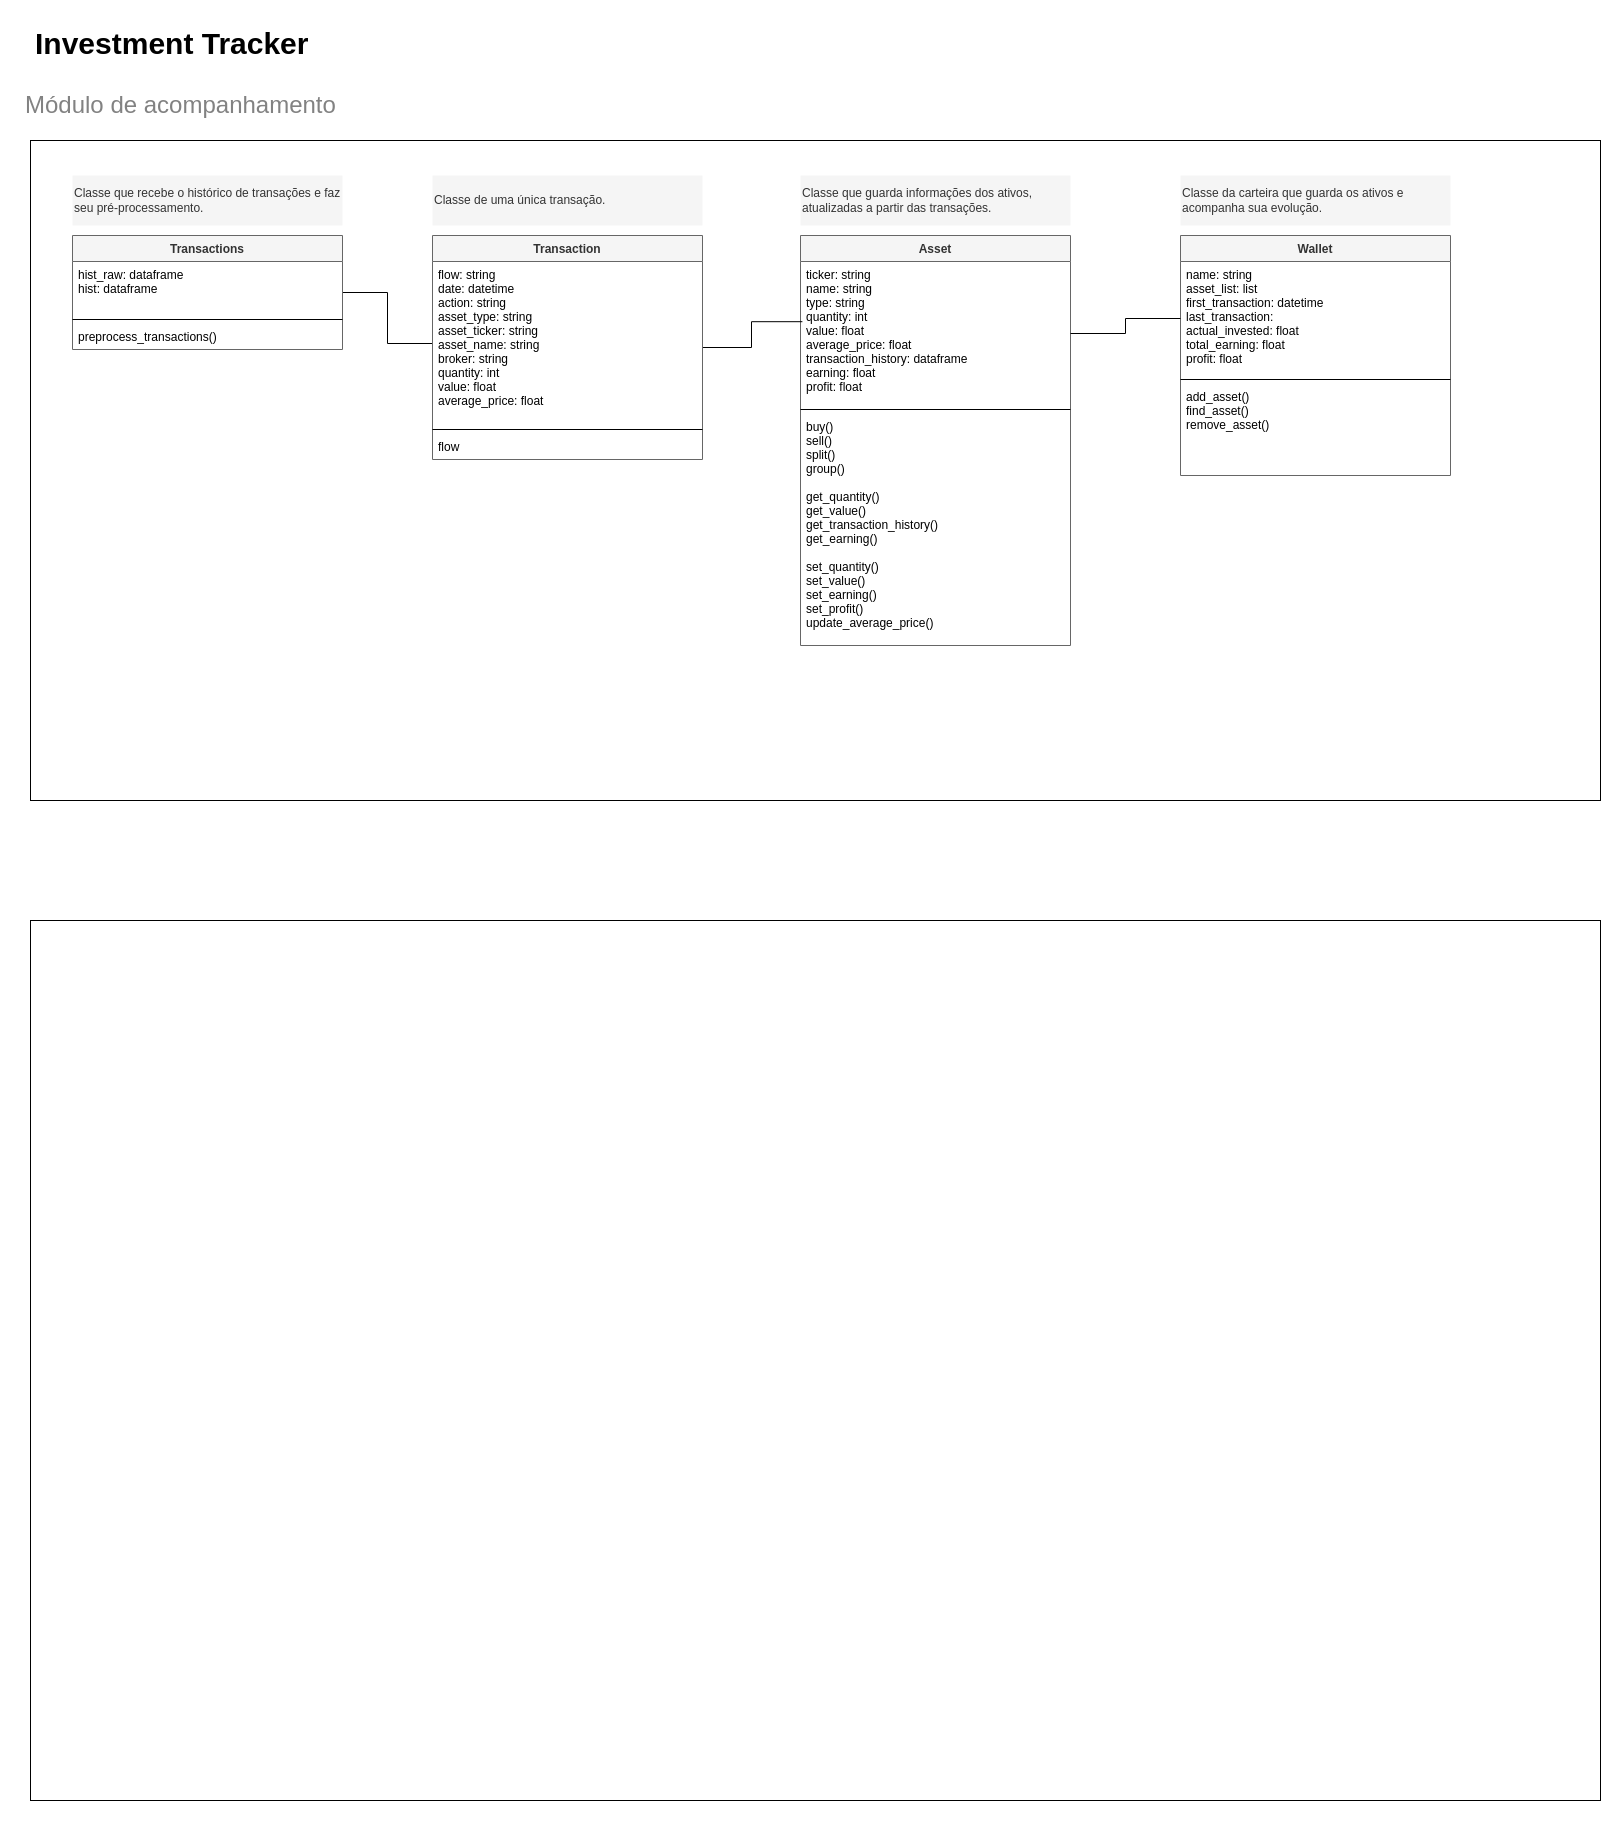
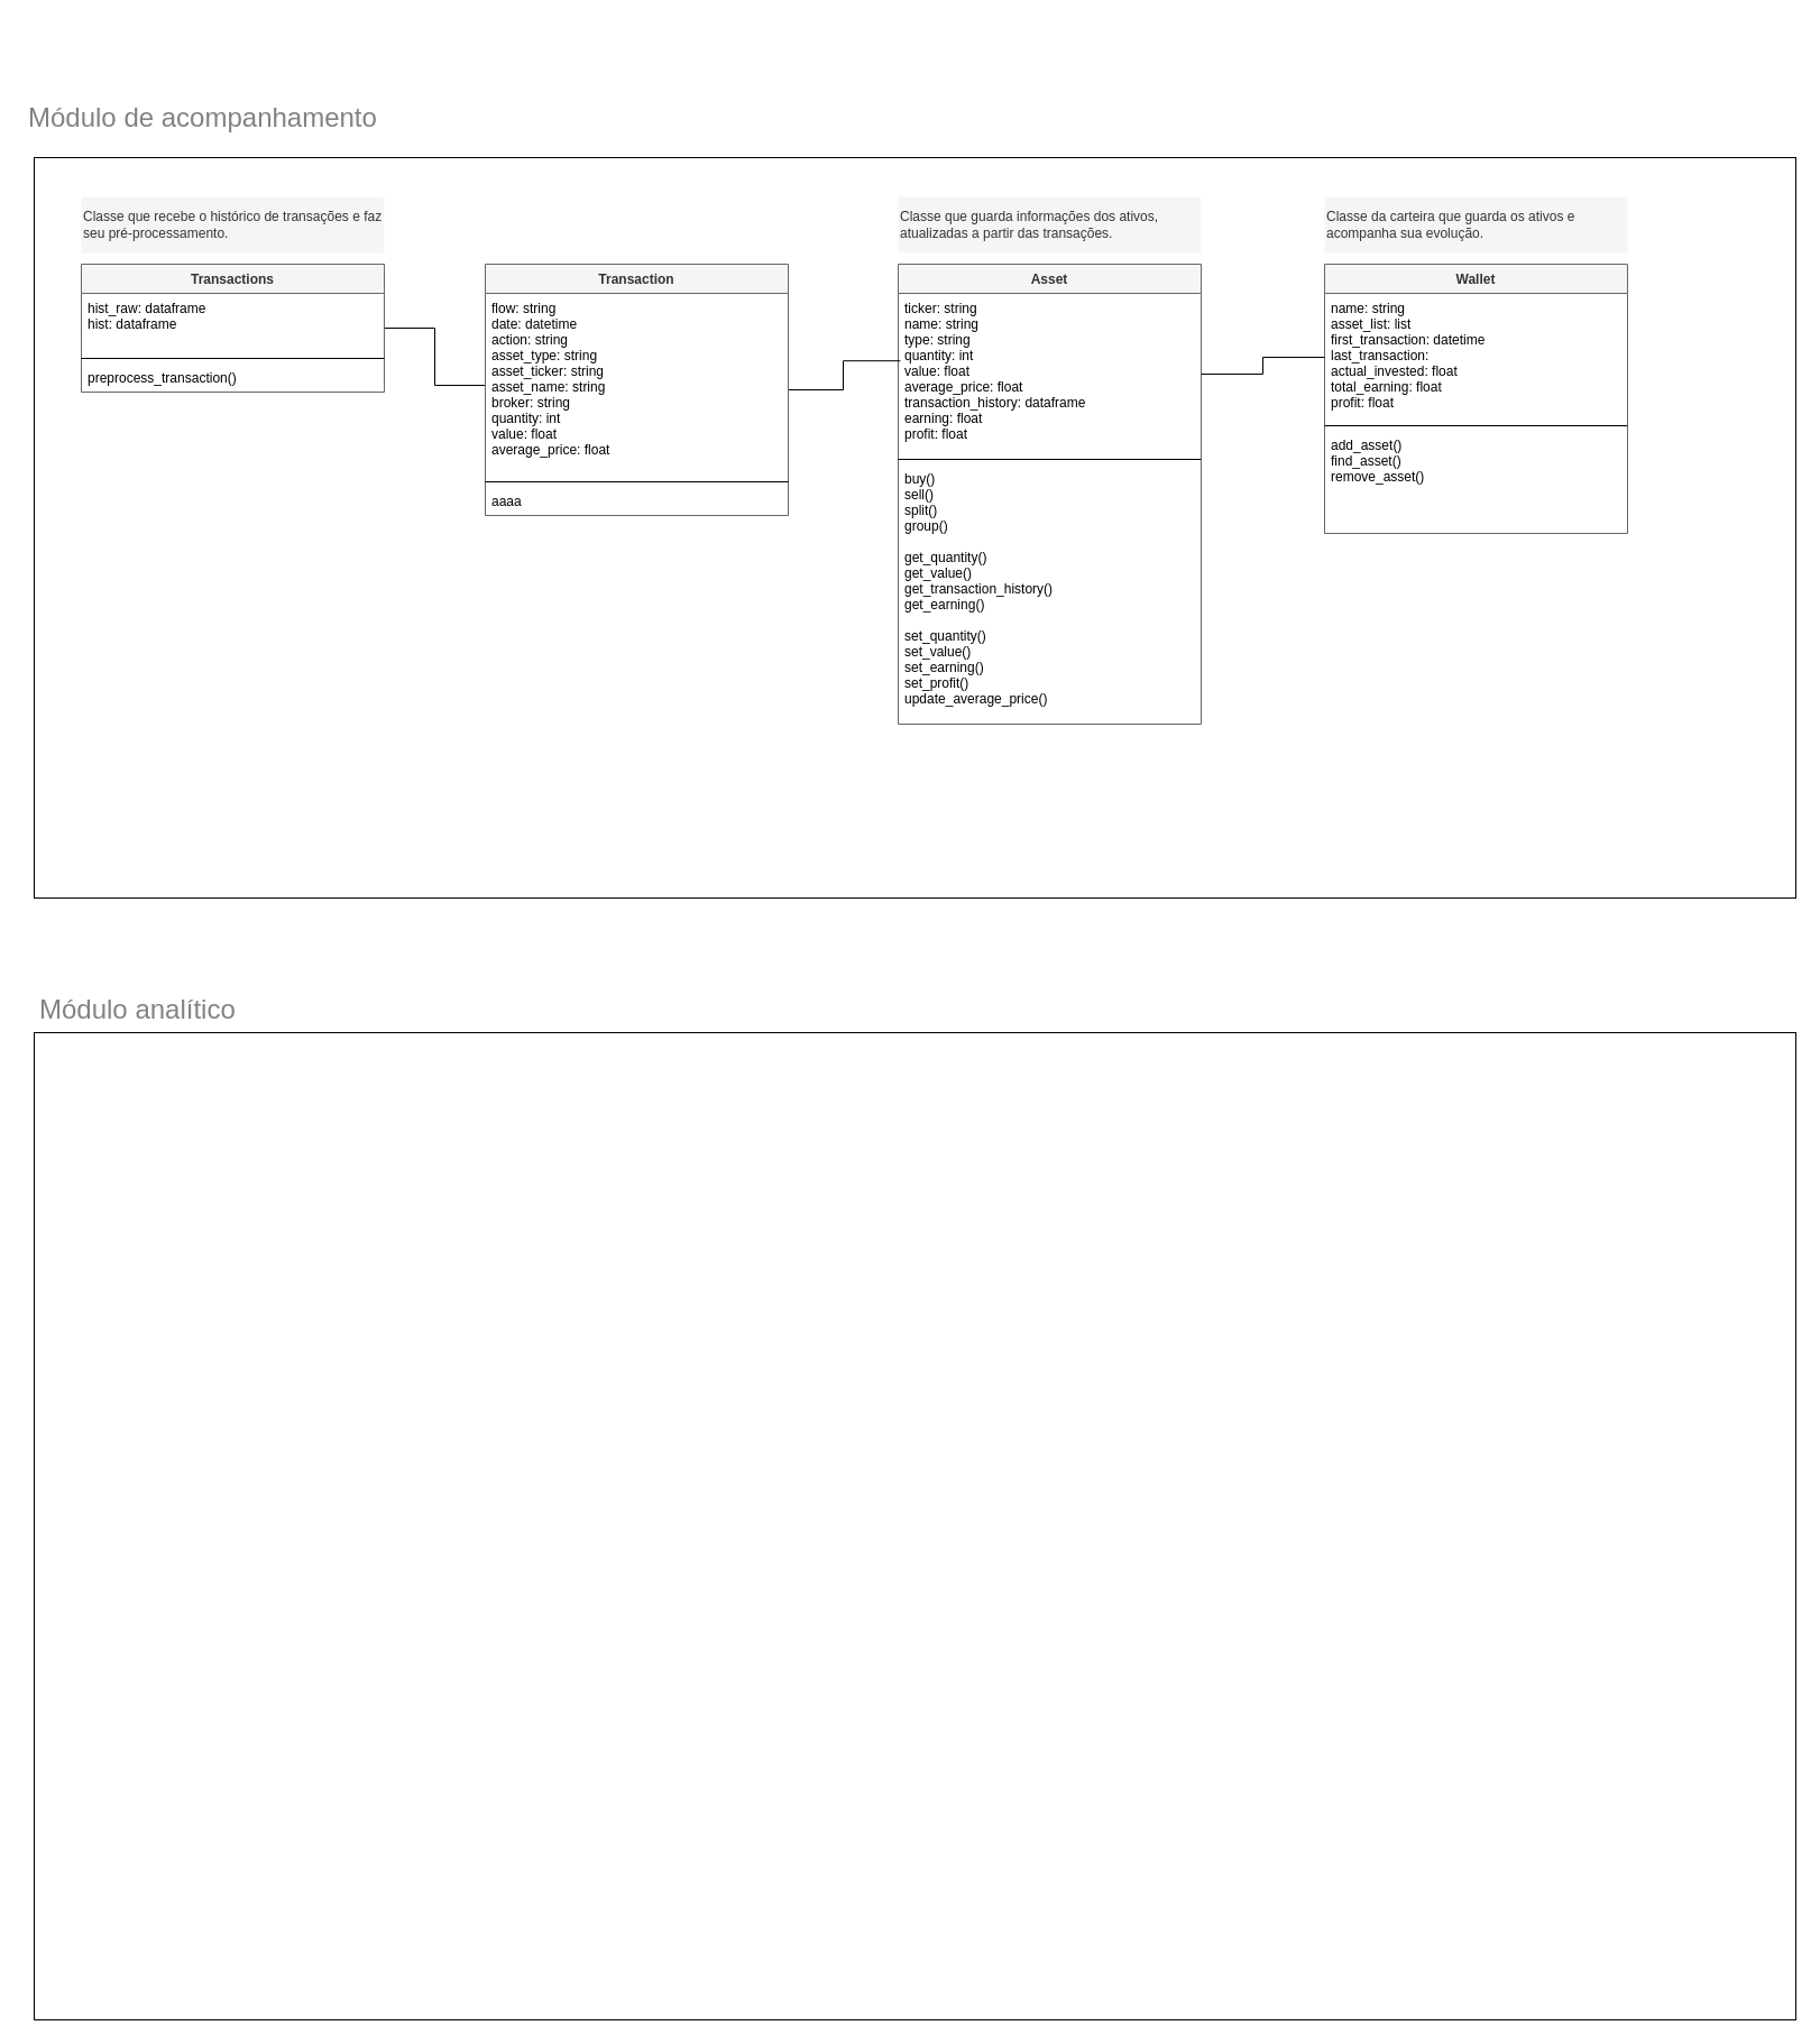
  <mxCell id="0" />
  <mxCell id="1" parent="0" />
  <mxCell id="2" value="" style="rounded=0;whiteSpace=wrap;html=1;" vertex="1" parent="1"><mxGeometry x="30" y="140" width="1570" height="660" as="geometry" /></mxCell>
  <mxCell id="3" value="Wallet" style="swimlane;fontStyle=1;align=center;verticalAlign=top;childLayout=stackLayout;horizontal=1;startSize=26;horizontalStack=0;resizeParent=1;resizeParentMax=0;resizeLast=0;collapsible=1;marginBottom=0;fillColor=#f5f5f5;strokeColor=#666666;fontColor=#333333;" parent="1" vertex="1"><mxGeometry x="1180" y="235" width="270" height="240" as="geometry"><mxRectangle x="110" y="170" width="100" height="30" as="alternateBounds" /></mxGeometry></mxCell>
  <mxCell id="4" value="name: string&#10;asset_list: list&#10;first_transaction: datetime&#10;last_transaction: &#10;actual_invested: float&#10;total_earning: float&#10;profit: float" style="text;strokeColor=none;fillColor=none;align=left;verticalAlign=top;spacingLeft=4;spacingRight=4;overflow=hidden;rotatable=0;points=[[0,0.5],[1,0.5]];portConstraint=eastwest;" parent="3" vertex="1"><mxGeometry y="26" width="270" height="114" as="geometry" /></mxCell>
  <mxCell id="5" value="" style="line;strokeWidth=1;fillColor=none;align=left;verticalAlign=middle;spacingTop=-1;spacingLeft=3;spacingRight=3;rotatable=0;labelPosition=right;points=[];portConstraint=eastwest;" parent="3" vertex="1"><mxGeometry y="140" width="270" height="8" as="geometry" /></mxCell>
  <mxCell id="6" value="add_asset()&#10;find_asset()&#10;remove_asset()" style="text;strokeColor=none;fillColor=none;align=left;verticalAlign=top;spacingLeft=4;spacingRight=4;overflow=hidden;rotatable=0;points=[[0,0.5],[1,0.5]];portConstraint=eastwest;" parent="3" vertex="1"><mxGeometry y="148" width="270" height="92" as="geometry" /></mxCell>
  <mxCell id="7" style="edgeStyle=orthogonalEdgeStyle;rounded=0;orthogonalLoop=1;jettySize=auto;html=1;entryX=0;entryY=0.5;entryDx=0;entryDy=0;endArrow=none;endFill=0;strokeColor=default;" parent="1" source="8" target="18" edge="1"><mxGeometry relative="1" as="geometry" /></mxCell>
  <mxCell id="8" value="Transactions" style="swimlane;fontStyle=1;align=center;verticalAlign=top;childLayout=stackLayout;horizontal=1;startSize=26;horizontalStack=0;resizeParent=1;resizeParentMax=0;resizeLast=0;collapsible=1;marginBottom=0;fillColor=#f5f5f5;fontColor=#333333;strokeColor=#666666;" parent="1" vertex="1"><mxGeometry x="72" y="235" width="270" height="114" as="geometry"><mxRectangle x="110" y="170" width="100" height="30" as="alternateBounds" /></mxGeometry></mxCell>
  <mxCell id="9" value="hist_raw: dataframe&#10;hist: dataframe&#10;" style="text;strokeColor=none;fillColor=none;align=left;verticalAlign=top;spacingLeft=4;spacingRight=4;overflow=hidden;rotatable=0;points=[[0,0.5],[1,0.5]];portConstraint=eastwest;" parent="8" vertex="1"><mxGeometry y="26" width="270" height="54" as="geometry" /></mxCell>
  <mxCell id="10" value="" style="line;strokeWidth=1;fillColor=none;align=left;verticalAlign=middle;spacingTop=-1;spacingLeft=3;spacingRight=3;rotatable=0;labelPosition=right;points=[];portConstraint=eastwest;" parent="8" vertex="1"><mxGeometry y="80" width="270" height="8" as="geometry" /></mxCell>
- <mxCell id="11" value="preprocess_transactions()" style="text;strokeColor=none;fillColor=none;align=left;verticalAlign=top;spacingLeft=4;spacingRight=4;overflow=hidden;rotatable=0;points=[[0,0.5],[1,0.5]];portConstraint=eastwest;" parent="8" vertex="1"><mxGeometry y="88" width="270" height="26" as="geometry" /></mxCell>
+ <mxCell id="11" value="preprocess_transaction()" style="text;strokeColor=none;fillColor=none;align=left;verticalAlign=top;spacingLeft=4;spacingRight=4;overflow=hidden;rotatable=0;points=[[0,0.5],[1,0.5]];portConstraint=eastwest;" parent="8" vertex="1"><mxGeometry y="88" width="270" height="26" as="geometry" /></mxCell>
  <mxCell id="12" value="Asset" style="swimlane;fontStyle=1;align=center;verticalAlign=top;childLayout=stackLayout;horizontal=1;startSize=26;horizontalStack=0;resizeParent=1;resizeParentMax=0;resizeLast=0;collapsible=1;marginBottom=0;fillColor=#f5f5f5;fontColor=#333333;strokeColor=#666666;" parent="1" vertex="1"><mxGeometry x="800" y="235" width="270" height="410" as="geometry"><mxRectangle x="110" y="170" width="100" height="30" as="alternateBounds" /></mxGeometry></mxCell>
  <mxCell id="13" value="ticker: string&#10;name: string&#10;type: string&#10;quantity: int&#10;value: float&#10;average_price: float&#10;transaction_history: dataframe&#10;earning: float&#10;profit: float" style="text;strokeColor=none;fillColor=none;align=left;verticalAlign=top;spacingLeft=4;spacingRight=4;overflow=hidden;rotatable=0;points=[[0,0.5],[1,0.5]];portConstraint=eastwest;" parent="12" vertex="1"><mxGeometry y="26" width="270" height="144" as="geometry" /></mxCell>
  <mxCell id="14" value="" style="line;strokeWidth=1;fillColor=none;align=left;verticalAlign=middle;spacingTop=-1;spacingLeft=3;spacingRight=3;rotatable=0;labelPosition=right;points=[];portConstraint=eastwest;" parent="12" vertex="1"><mxGeometry y="170" width="270" height="8" as="geometry" /></mxCell>
  <mxCell id="15" value="buy()&#10;sell()&#10;split()&#10;group()&#10;&#10;get_quantity()&#10;get_value()&#10;get_transaction_history()&#10;get_earning()&#10;&#10;set_quantity()&#10;set_value()&#10;set_earning()&#10;set_profit()&#10;update_average_price()&#10;" style="text;strokeColor=none;fillColor=none;align=left;verticalAlign=top;spacingLeft=4;spacingRight=4;overflow=hidden;rotatable=0;points=[[0,0.5],[1,0.5]];portConstraint=eastwest;" parent="12" vertex="1"><mxGeometry y="178" width="270" height="232" as="geometry" /></mxCell>
  <mxCell id="16" style="edgeStyle=orthogonalEdgeStyle;rounded=0;orthogonalLoop=1;jettySize=auto;html=1;endArrow=none;endFill=0;strokeColor=default;entryX=0.007;entryY=0.418;entryDx=0;entryDy=0;entryPerimeter=0;" parent="1" source="17" target="13" edge="1"><mxGeometry relative="1" as="geometry" /></mxCell>
  <mxCell id="17" value="Transaction" style="swimlane;fontStyle=1;align=center;verticalAlign=top;childLayout=stackLayout;horizontal=1;startSize=26;horizontalStack=0;resizeParent=1;resizeParentMax=0;resizeLast=0;collapsible=1;marginBottom=0;fillColor=#f5f5f5;fontColor=#333333;strokeColor=#666666;" parent="1" vertex="1"><mxGeometry x="432" y="235" width="270" height="224" as="geometry"><mxRectangle x="110" y="170" width="100" height="30" as="alternateBounds" /></mxGeometry></mxCell>
  <mxCell id="18" value="flow: string&#10;date: datetime&#10;action: string&#10;asset_type: string&#10;asset_ticker: string&#10;asset_name: string&#10;broker: string&#10;quantity: int&#10;value: float&#10;average_price: float" style="text;strokeColor=none;fillColor=none;align=left;verticalAlign=top;spacingLeft=4;spacingRight=4;overflow=hidden;rotatable=0;points=[[0,0.5],[1,0.5]];portConstraint=eastwest;" parent="17" vertex="1"><mxGeometry y="26" width="270" height="164" as="geometry" /></mxCell>
  <mxCell id="19" value="" style="line;strokeWidth=1;fillColor=none;align=left;verticalAlign=middle;spacingTop=-1;spacingLeft=3;spacingRight=3;rotatable=0;labelPosition=right;points=[];portConstraint=eastwest;" parent="17" vertex="1"><mxGeometry y="190" width="270" height="8" as="geometry" /></mxCell>
- <mxCell id="20" value="flow" style="text;strokeColor=none;fillColor=none;align=left;verticalAlign=top;spacingLeft=4;spacingRight=4;overflow=hidden;rotatable=0;points=[[0,0.5],[1,0.5]];portConstraint=eastwest;" parent="17" vertex="1"><mxGeometry y="198" width="270" height="26" as="geometry" /></mxCell>
+ <mxCell id="20" value="aaaa" style="text;strokeColor=none;fillColor=none;align=left;verticalAlign=top;spacingLeft=4;spacingRight=4;overflow=hidden;rotatable=0;points=[[0,0.5],[1,0.5]];portConstraint=eastwest;" parent="17" vertex="1"><mxGeometry y="198" width="270" height="26" as="geometry" /></mxCell>
  <mxCell id="21" style="edgeStyle=orthogonalEdgeStyle;rounded=0;orthogonalLoop=1;jettySize=auto;html=1;strokeColor=default;endArrow=none;endFill=0;entryX=1;entryY=0.5;entryDx=0;entryDy=0;" parent="1" source="4" target="13" edge="1"><mxGeometry relative="1" as="geometry"><mxPoint x="350" y="510" as="targetPoint" /></mxGeometry></mxCell>
  <mxCell id="22" value="Classe que recebe o histórico de transações e faz seu pré-processamento." style="text;html=1;strokeColor=none;fillColor=#f5f5f5;align=left;verticalAlign=middle;whiteSpace=wrap;rounded=0;fontColor=#333333;labelPadding=0;arcSize=12;imageAspect=1;fillOpacity=100;" parent="1" vertex="1"><mxGeometry x="72" y="175" width="270" height="50" as="geometry" /></mxCell>
- <mxCell id="23" value="&lt;h1&gt;&lt;font style=&quot;font-size: 30px;&quot;&gt;Investment Tracker&lt;/font&gt;&lt;/h1&gt;" style="text;html=1;strokeColor=none;fillColor=none;spacing=5;spacingTop=-20;whiteSpace=wrap;overflow=hidden;rounded=0;" vertex="1" parent="1"><mxGeometry x="30" y="20" width="310" height="40" as="geometry" /></mxCell>
  <mxCell id="24" value="&lt;h1&gt;&lt;span style=&quot;font-weight: normal;&quot;&gt;Módulo de acompanhamento&lt;/span&gt;&lt;/h1&gt;" style="text;html=1;strokeColor=none;fillColor=none;spacing=5;spacingTop=-20;whiteSpace=wrap;overflow=hidden;rounded=0;fontColor=#828282;fontStyle=0" vertex="1" parent="1"><mxGeometry x="20" y="85" width="360" height="40" as="geometry" /></mxCell>
  <mxCell id="25" value="" style="rounded=0;whiteSpace=wrap;html=1;" vertex="1" parent="1"><mxGeometry x="30" y="920" width="1570" height="880" as="geometry" /></mxCell>
- <mxCell id="27" value="Classe de uma única transação." style="text;html=1;strokeColor=none;fillColor=#f5f5f5;align=left;verticalAlign=middle;whiteSpace=wrap;rounded=0;fontColor=#333333;labelPadding=0;arcSize=12;imageAspect=1;fillOpacity=100;" vertex="1" parent="1"><mxGeometry x="432" y="175" width="270" height="50" as="geometry" /></mxCell>
+ <mxCell id="26" value="&lt;h1&gt;&lt;span style=&quot;font-weight: normal;&quot;&gt;Módulo analítico&lt;/span&gt;&lt;/h1&gt;" style="text;html=1;strokeColor=none;fillColor=none;spacing=5;spacingTop=-20;whiteSpace=wrap;overflow=hidden;rounded=0;fontColor=#828282;fontStyle=0" vertex="1" parent="1"><mxGeometry x="30" y="880" width="350" height="40" as="geometry" /></mxCell>
  <mxCell id="28" value="Classe que guarda informações dos ativos, atualizadas a partir das transações." style="text;html=1;strokeColor=none;fillColor=#f5f5f5;align=left;verticalAlign=middle;whiteSpace=wrap;rounded=0;fontColor=#333333;labelPadding=0;arcSize=12;imageAspect=1;fillOpacity=100;" vertex="1" parent="1"><mxGeometry x="800" y="175" width="270" height="50" as="geometry" /></mxCell>
  <mxCell id="29" value="Classe da carteira que guarda os ativos e acompanha sua evolução." style="text;html=1;strokeColor=none;fillColor=#f5f5f5;align=left;verticalAlign=middle;whiteSpace=wrap;rounded=0;fontColor=#333333;labelPadding=0;arcSize=12;imageAspect=1;fillOpacity=100;" vertex="1" parent="1"><mxGeometry x="1180" y="175" width="270" height="50" as="geometry" /></mxCell>
